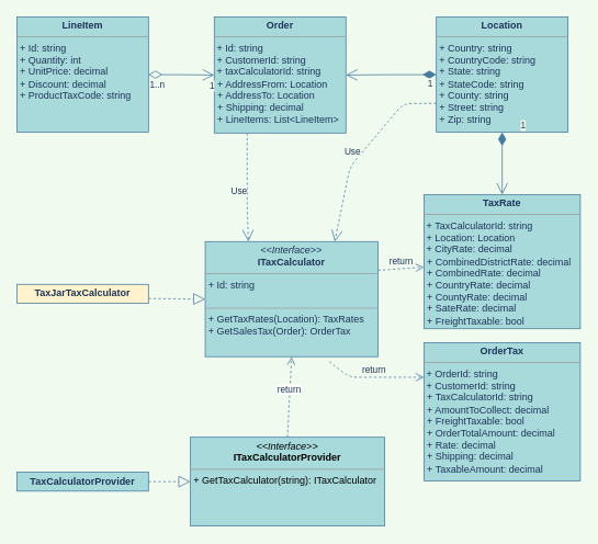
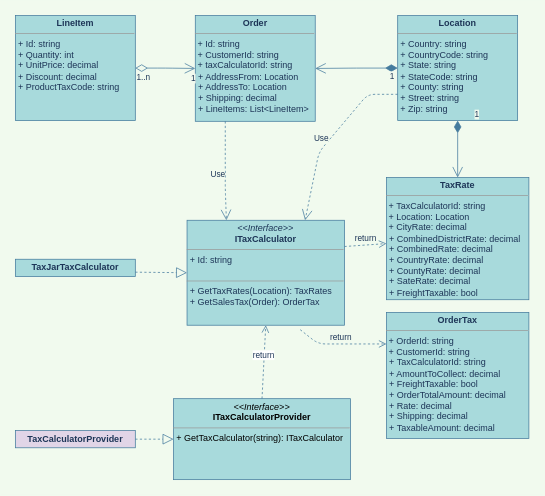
  <mxCell id="0" />
  <mxCell id="1" parent="0" />
  <mxCell id="2" value="&lt;p style=&quot;margin: 0px ; margin-top: 4px ; text-align: center&quot;&gt;&lt;b&gt;Order&lt;/b&gt;&lt;/p&gt;&lt;hr size=&quot;1&quot;&gt;&amp;nbsp;+ Id: string&lt;br&gt;&amp;nbsp;+ CustomerId: string&lt;br&gt;&amp;nbsp;+ taxCalculatorId: string&lt;br&gt;&lt;p style=&quot;margin: 0px ; margin-left: 4px&quot;&gt;+ AddressFrom: Location&lt;/p&gt;&lt;p style=&quot;margin: 0px ; margin-left: 4px&quot;&gt;+ AddressTo: Location&lt;/p&gt;&lt;p style=&quot;margin: 0px ; margin-left: 4px&quot;&gt;+ Shipping: decimal&lt;/p&gt;&lt;p style=&quot;margin: 0px ; margin-left: 4px&quot;&gt;+ LineItems: List&amp;lt;LineItem&amp;gt;&lt;/p&gt;&lt;p style=&quot;margin: 0px ; margin-left: 4px&quot;&gt;&lt;br&gt;&lt;/p&gt;&lt;p style=&quot;margin: 0px ; margin-left: 4px&quot;&gt;&lt;br&gt;&lt;/p&gt;" style="verticalAlign=top;align=left;overflow=fill;fontSize=12;fontFamily=Helvetica;html=1;fillColor=#A8DADC;strokeColor=#457B9D;fontColor=#1D3557;" parent="1" vertex="1"><mxGeometry x="260" y="20" width="160" height="141" as="geometry" /></mxCell>
  <mxCell id="3" value="&lt;p style=&quot;margin: 0px ; margin-top: 4px ; text-align: center&quot;&gt;&lt;b&gt;Location&lt;/b&gt;&lt;/p&gt;&lt;hr size=&quot;1&quot;&gt;&lt;p style=&quot;margin: 0px ; margin-left: 4px&quot;&gt;+ Country: string&lt;/p&gt;&lt;p style=&quot;margin: 0px ; margin-left: 4px&quot;&gt;+ CountryCode: string&lt;/p&gt;&lt;p style=&quot;margin: 0px ; margin-left: 4px&quot;&gt;+ State: string&lt;/p&gt;&lt;p style=&quot;margin: 0px ; margin-left: 4px&quot;&gt;+ StateCode: string&lt;/p&gt;&lt;p style=&quot;margin: 0px ; margin-left: 4px&quot;&gt;+ County: string&lt;/p&gt;&lt;p style=&quot;margin: 0px ; margin-left: 4px&quot;&gt;+ Street: string&lt;/p&gt;&lt;p style=&quot;margin: 0px ; margin-left: 4px&quot;&gt;+ Zip: string&lt;/p&gt;&lt;p style=&quot;margin: 0px ; margin-left: 4px&quot;&gt;&lt;br&gt;&lt;/p&gt;&lt;p style=&quot;margin: 0px ; margin-left: 4px&quot;&gt;&lt;br&gt;&lt;/p&gt;" style="verticalAlign=top;align=left;overflow=fill;fontSize=12;fontFamily=Helvetica;html=1;fillColor=#A8DADC;strokeColor=#457B9D;fontColor=#1D3557;" parent="1" vertex="1"><mxGeometry x="530" y="20" width="160" height="140" as="geometry" /></mxCell>
  <mxCell id="4" value="&lt;p style=&quot;margin: 0px ; margin-top: 4px ; text-align: center&quot;&gt;&lt;b&gt;LineItem&lt;/b&gt;&lt;/p&gt;&lt;hr size=&quot;1&quot;&gt;&lt;p style=&quot;margin: 0px ; margin-left: 4px&quot;&gt;+ Id: string&lt;/p&gt;&lt;p style=&quot;margin: 0px ; margin-left: 4px&quot;&gt;+ Quantity: int&lt;/p&gt;&lt;p style=&quot;margin: 0px ; margin-left: 4px&quot;&gt;+ UnitPrice: decimal&lt;/p&gt;&lt;p style=&quot;margin: 0px ; margin-left: 4px&quot;&gt;+ Discount: decimal&lt;/p&gt;&lt;p style=&quot;margin: 0px ; margin-left: 4px&quot;&gt;+ ProductTaxCode: string&lt;/p&gt;&lt;p style=&quot;margin: 0px ; margin-left: 4px&quot;&gt;&lt;br&gt;&lt;/p&gt;" style="verticalAlign=top;align=left;overflow=fill;fontSize=12;fontFamily=Helvetica;html=1;fillColor=#A8DADC;strokeColor=#457B9D;fontColor=#1D3557;" parent="1" vertex="1"><mxGeometry x="20" y="20" width="160" height="140" as="geometry" /></mxCell>
  <mxCell id="5" value="1" style="endArrow=open;html=1;endSize=12;startArrow=diamondThin;startSize=14;startFill=1;edgeStyle=orthogonalEdgeStyle;align=left;verticalAlign=bottom;exitX=0;exitY=0.5;exitDx=0;exitDy=0;entryX=1;entryY=0.5;entryDx=0;entryDy=0;strokeColor=#457B9D;fontColor=#1D3557;labelBackgroundColor=#F1FAEE;" parent="1" source="3" target="2" edge="1"><mxGeometry x="-0.778" y="20" relative="1" as="geometry"><mxPoint x="230" y="210" as="sourcePoint" /><mxPoint x="450" y="110" as="targetPoint" /><mxPoint as="offset" /></mxGeometry></mxCell>
  <mxCell id="6" value="" style="endArrow=open;html=1;endSize=12;startArrow=diamondThin;startSize=14;startFill=0;edgeStyle=orthogonalEdgeStyle;strokeColor=#457B9D;fontColor=#1D3557;labelBackgroundColor=#F1FAEE;" parent="1" source="4" target="2" edge="1"><mxGeometry relative="1" as="geometry"><mxPoint x="230" y="210" as="sourcePoint" /><mxPoint x="390" y="210" as="targetPoint" /></mxGeometry></mxCell>
  <mxCell id="7" value="1..n" style="edgeLabel;resizable=0;html=1;align=left;verticalAlign=top;fontColor=#1D3557;labelBackgroundColor=#F1FAEE;" parent="6" connectable="0" vertex="1"><mxGeometry x="-1" relative="1" as="geometry" /></mxCell>
  <mxCell id="8" value="1" style="edgeLabel;resizable=0;html=1;align=right;verticalAlign=top;fontColor=#1D3557;labelBackgroundColor=#F1FAEE;" parent="6" connectable="0" vertex="1"><mxGeometry x="1" relative="1" as="geometry" /></mxCell>
  <mxCell id="9" value="&lt;p style=&quot;margin: 0px ; margin-top: 4px ; text-align: center&quot;&gt;&lt;b&gt;OrderTax&lt;/b&gt;&lt;/p&gt;&lt;hr size=&quot;1&quot;&gt;&amp;nbsp;+ OrderId: string&lt;br&gt;&amp;nbsp;+ CustomerId: string&lt;br&gt;&lt;p style=&quot;margin: 0px ; margin-left: 4px&quot;&gt;+ TaxCalculatorId: string&lt;/p&gt;&lt;p style=&quot;margin: 0px ; margin-left: 4px&quot;&gt;+ AmountToCollect: decimal&lt;/p&gt;&lt;p style=&quot;margin: 0px ; margin-left: 4px&quot;&gt;+ FreightTaxable: bool&lt;/p&gt;&lt;p style=&quot;margin: 0px ; margin-left: 4px&quot;&gt;+ OrderTotalAmount: decimal&lt;/p&gt;&lt;p style=&quot;margin: 0px ; margin-left: 4px&quot;&gt;+ Rate: decimal&lt;/p&gt;&lt;p style=&quot;margin: 0px ; margin-left: 4px&quot;&gt;+ Shipping: decimal&lt;/p&gt;&lt;p style=&quot;margin: 0px ; margin-left: 4px&quot;&gt;+ TaxableAmount: decimal&lt;/p&gt;&lt;p style=&quot;margin: 0px ; margin-left: 4px&quot;&gt;&lt;br&gt;&lt;/p&gt;" style="verticalAlign=top;align=left;overflow=fill;fontSize=12;fontFamily=Helvetica;html=1;fillColor=#A8DADC;strokeColor=#457B9D;fontColor=#1D3557;" parent="1" vertex="1"><mxGeometry x="515" y="416" width="190" height="168" as="geometry" /></mxCell>
  <mxCell id="10" value="&lt;p style=&quot;margin: 0px ; margin-top: 4px ; text-align: center&quot;&gt;&lt;b&gt;TaxRate&lt;/b&gt;&lt;/p&gt;&lt;hr size=&quot;1&quot;&gt;&amp;nbsp;+ TaxCalculatorId: string&lt;br&gt;&amp;nbsp;+ Location: Location&lt;br&gt;&amp;nbsp;+ CityRate: decimal&lt;br&gt;&lt;p style=&quot;margin: 0px ; margin-left: 4px&quot;&gt;+ CombinedDistrictRate: decimal&lt;/p&gt;&lt;p style=&quot;margin: 0px ; margin-left: 4px&quot;&gt;+ CombinedRate: decimal&lt;/p&gt;&lt;p style=&quot;margin: 0px ; margin-left: 4px&quot;&gt;+ CountryRate: decimal&lt;/p&gt;&lt;p style=&quot;margin: 0px ; margin-left: 4px&quot;&gt;+ CountyRate: decimal&lt;/p&gt;&lt;p style=&quot;margin: 0px ; margin-left: 4px&quot;&gt;+ SateRate: decimal&lt;/p&gt;&lt;p style=&quot;margin: 0px ; margin-left: 4px&quot;&gt;&lt;span&gt;+ FreightTaxable: bool&lt;/span&gt;&lt;br&gt;&lt;/p&gt;&lt;p style=&quot;margin: 0px ; margin-left: 4px&quot;&gt;&lt;br&gt;&lt;/p&gt;" style="verticalAlign=top;align=left;overflow=fill;fontSize=12;fontFamily=Helvetica;html=1;fillColor=#A8DADC;strokeColor=#457B9D;fontColor=#1D3557;" parent="1" vertex="1"><mxGeometry x="515" y="236" width="190" height="163" as="geometry" /></mxCell>
  <mxCell id="11" value="1" style="endArrow=open;html=1;endSize=12;startArrow=diamondThin;startSize=14;startFill=1;edgeStyle=orthogonalEdgeStyle;align=left;verticalAlign=bottom;exitX=0.5;exitY=1;exitDx=0;exitDy=0;strokeColor=#457B9D;fontColor=#1D3557;labelBackgroundColor=#F1FAEE;" parent="1" source="3" target="10" edge="1"><mxGeometry x="-0.825" y="11" relative="1" as="geometry"><mxPoint x="300" y="300" as="sourcePoint" /><mxPoint x="460" y="300" as="targetPoint" /><mxPoint x="10" y="-6" as="offset" /></mxGeometry></mxCell>
  <mxCell id="12" value="return" style="html=1;verticalAlign=bottom;endArrow=open;dashed=1;endSize=8;exitX=1;exitY=0.25;exitDx=0;exitDy=0;strokeColor=#457B9D;fontColor=#1D3557;labelBackgroundColor=#F1FAEE;" parent="1" source="16" target="10" edge="1"><mxGeometry relative="1" as="geometry"><mxPoint x="420" y="300" as="sourcePoint" /><mxPoint x="340" y="300" as="targetPoint" /></mxGeometry></mxCell>
  <mxCell id="13" value="Use" style="endArrow=open;endSize=12;dashed=1;html=1;exitX=0.25;exitY=1;exitDx=0;exitDy=0;entryX=0.25;entryY=0;entryDx=0;entryDy=0;strokeColor=#457B9D;fontColor=#1D3557;labelBackgroundColor=#F1FAEE;" parent="1" source="2" target="16" edge="1"><mxGeometry x="0.073" y="-10" width="160" relative="1" as="geometry"><mxPoint x="300" y="300" as="sourcePoint" /><mxPoint x="460" y="300" as="targetPoint" /><Array as="points"><mxPoint x="300" y="210" /><mxPoint x="300" y="251" /></Array><mxPoint as="offset" /></mxGeometry></mxCell>
  <mxCell id="14" value="return" style="html=1;verticalAlign=bottom;endArrow=open;dashed=1;endSize=8;entryX=0;entryY=0.25;entryDx=0;entryDy=0;strokeColor=#457B9D;fontColor=#1D3557;labelBackgroundColor=#F1FAEE;" parent="1" target="9" edge="1"><mxGeometry relative="1" as="geometry"><mxPoint x="400" y="439" as="sourcePoint" /><mxPoint x="250" y="420" as="targetPoint" /><Array as="points"><mxPoint x="424" y="458" /></Array></mxGeometry></mxCell>
  <mxCell id="15" value="Use" style="endArrow=open;endSize=12;dashed=1;html=1;exitX=0;exitY=0.75;exitDx=0;exitDy=0;strokeColor=#457B9D;fontColor=#1D3557;labelBackgroundColor=#F1FAEE;entryX=0.75;entryY=0;entryDx=0;entryDy=0;" parent="1" source="3" target="16" edge="1"><mxGeometry x="0.073" y="-10" width="160" relative="1" as="geometry"><mxPoint x="350" y="170" as="sourcePoint" /><mxPoint x="235" y="290" as="targetPoint" /><Array as="points"><mxPoint x="490" y="125" /><mxPoint x="425" y="202" /></Array><mxPoint as="offset" /></mxGeometry></mxCell>
  <mxCell id="16" value="&lt;p style=&quot;margin: 0px ; margin-top: 4px ; text-align: center&quot;&gt;&lt;i&gt;&amp;lt;&amp;lt;Interface&amp;gt;&amp;gt;&lt;/i&gt;&lt;br&gt;&lt;b&gt;ITaxCalculator&lt;/b&gt;&lt;/p&gt;&lt;hr size=&quot;1&quot;&gt;&lt;p style=&quot;margin: 0px ; margin-left: 4px&quot;&gt;+ Id: string&lt;br&gt;&lt;br&gt;&lt;/p&gt;&lt;hr size=&quot;1&quot;&gt;&lt;p style=&quot;margin: 0px ; margin-left: 4px&quot;&gt;+ GetTaxRates(Location): TaxRates&lt;br&gt;+ GetSalesTax(Order): OrderTax&lt;/p&gt;" style="verticalAlign=top;align=left;overflow=fill;fontSize=12;fontFamily=Helvetica;html=1;fillColor=#A8DADC;strokeColor=#457B9D;fontColor=#1D3557;" vertex="1" parent="1"><mxGeometry x="249" y="293" width="210" height="140" as="geometry" /></mxCell>
  <mxCell id="17" value="&lt;p style=&quot;margin: 0px ; margin-top: 4px ; text-align: center&quot;&gt;&lt;i&gt;&amp;lt;&amp;lt;Interface&amp;gt;&amp;gt;&lt;/i&gt;&lt;br&gt;&lt;b&gt;ITaxCalculatorProvider&lt;/b&gt;&lt;/p&gt;&lt;hr size=&quot;1&quot;&gt;&lt;p style=&quot;margin: 0px ; margin-left: 4px&quot;&gt;&lt;span&gt;+ GetTaxCalculator(string): ITaxCalculator&lt;/span&gt;&lt;br&gt;&lt;/p&gt;&lt;p style=&quot;margin: 0px ; margin-left: 4px&quot;&gt;&lt;br&gt;&lt;/p&gt;" style="verticalAlign=top;align=left;overflow=fill;fontSize=12;fontFamily=Helvetica;html=1;rounded=0;sketch=0;strokeColor=#457B9D;fillColor=#A8DADC;" vertex="1" parent="1"><mxGeometry x="231" y="531" width="236" height="108" as="geometry" /></mxCell>
  <mxCell id="18" value="return" style="html=1;verticalAlign=bottom;endArrow=open;dashed=1;endSize=8;strokeColor=#457B9D;fillColor=#A8DADC;fontColor=#1D3557;exitX=0.5;exitY=0;exitDx=0;exitDy=0;entryX=0.5;entryY=1;entryDx=0;entryDy=0;" edge="1" parent="1" source="17" target="16"><mxGeometry relative="1" as="geometry"><mxPoint x="386" y="344" as="sourcePoint" /><mxPoint x="306" y="344" as="targetPoint" /></mxGeometry></mxCell>
- <mxCell id="19" value="&lt;p style=&quot;margin: 0px ; margin-top: 4px ; text-align: center&quot;&gt;&lt;b&gt;TaxJarTaxCalculator&lt;/b&gt;&lt;/p&gt;" style="verticalAlign=top;align=left;overflow=fill;fontSize=12;fontFamily=Helvetica;html=1;fillColor=#fff2cc;strokeColor=#457B9D;fontColor=#1D3557;" vertex="1" parent="1"><mxGeometry x="20" y="345" width="160" height="23" as="geometry" /></mxCell>
+ <mxCell id="19" value="&lt;p style=&quot;margin: 0px ; margin-top: 4px ; text-align: center&quot;&gt;&lt;b&gt;TaxJarTaxCalculator&lt;/b&gt;&lt;/p&gt;" style="verticalAlign=top;align=left;overflow=fill;fontSize=12;fontFamily=Helvetica;html=1;fillColor=#A8DADC;strokeColor=#457B9D;fontColor=#1D3557;" vertex="1" parent="1"><mxGeometry x="20" y="345" width="160" height="23" as="geometry" /></mxCell>
  <mxCell id="20" value="" style="endArrow=block;dashed=1;endFill=0;endSize=12;html=1;strokeColor=#457B9D;fillColor=#A8DADC;fontColor=#1D3557;exitX=1;exitY=0.75;exitDx=0;exitDy=0;entryX=0;entryY=0.5;entryDx=0;entryDy=0;" edge="1" parent="1" source="19" target="16"><mxGeometry width="160" relative="1" as="geometry"><mxPoint x="267" y="284" as="sourcePoint" /><mxPoint x="427" y="284" as="targetPoint" /></mxGeometry></mxCell>
- <mxCell id="21" value="&lt;p style=&quot;margin: 0px ; margin-top: 4px ; text-align: center&quot;&gt;&lt;b&gt;TaxCalculatorProvider&lt;/b&gt;&lt;/p&gt;" style="verticalAlign=top;align=left;overflow=fill;fontSize=12;fontFamily=Helvetica;html=1;fillColor=#A8DADC;strokeColor=#457B9D;fontColor=#1D3557;" vertex="1" parent="1"><mxGeometry x="20" y="573.5" width="160" height="23" as="geometry" /></mxCell>
+ <mxCell id="21" value="&lt;p style=&quot;margin: 0px ; margin-top: 4px ; text-align: center&quot;&gt;&lt;b&gt;TaxCalculatorProvider&lt;/b&gt;&lt;/p&gt;" style="verticalAlign=top;align=left;overflow=fill;fontSize=12;fontFamily=Helvetica;html=1;fillColor=#e1d5e7;strokeColor=#457B9D;fontColor=#1D3557;" vertex="1" parent="1"><mxGeometry x="20" y="573.5" width="160" height="23" as="geometry" /></mxCell>
  <mxCell id="22" value="" style="endArrow=block;dashed=1;endFill=0;endSize=12;html=1;strokeColor=#457B9D;fillColor=#A8DADC;fontColor=#1D3557;exitX=1;exitY=0.5;exitDx=0;exitDy=0;entryX=0;entryY=0.5;entryDx=0;entryDy=0;" edge="1" parent="1" source="21" target="17"><mxGeometry width="160" relative="1" as="geometry"><mxPoint x="267" y="484" as="sourcePoint" /><mxPoint x="427" y="484" as="targetPoint" /></mxGeometry></mxCell>
